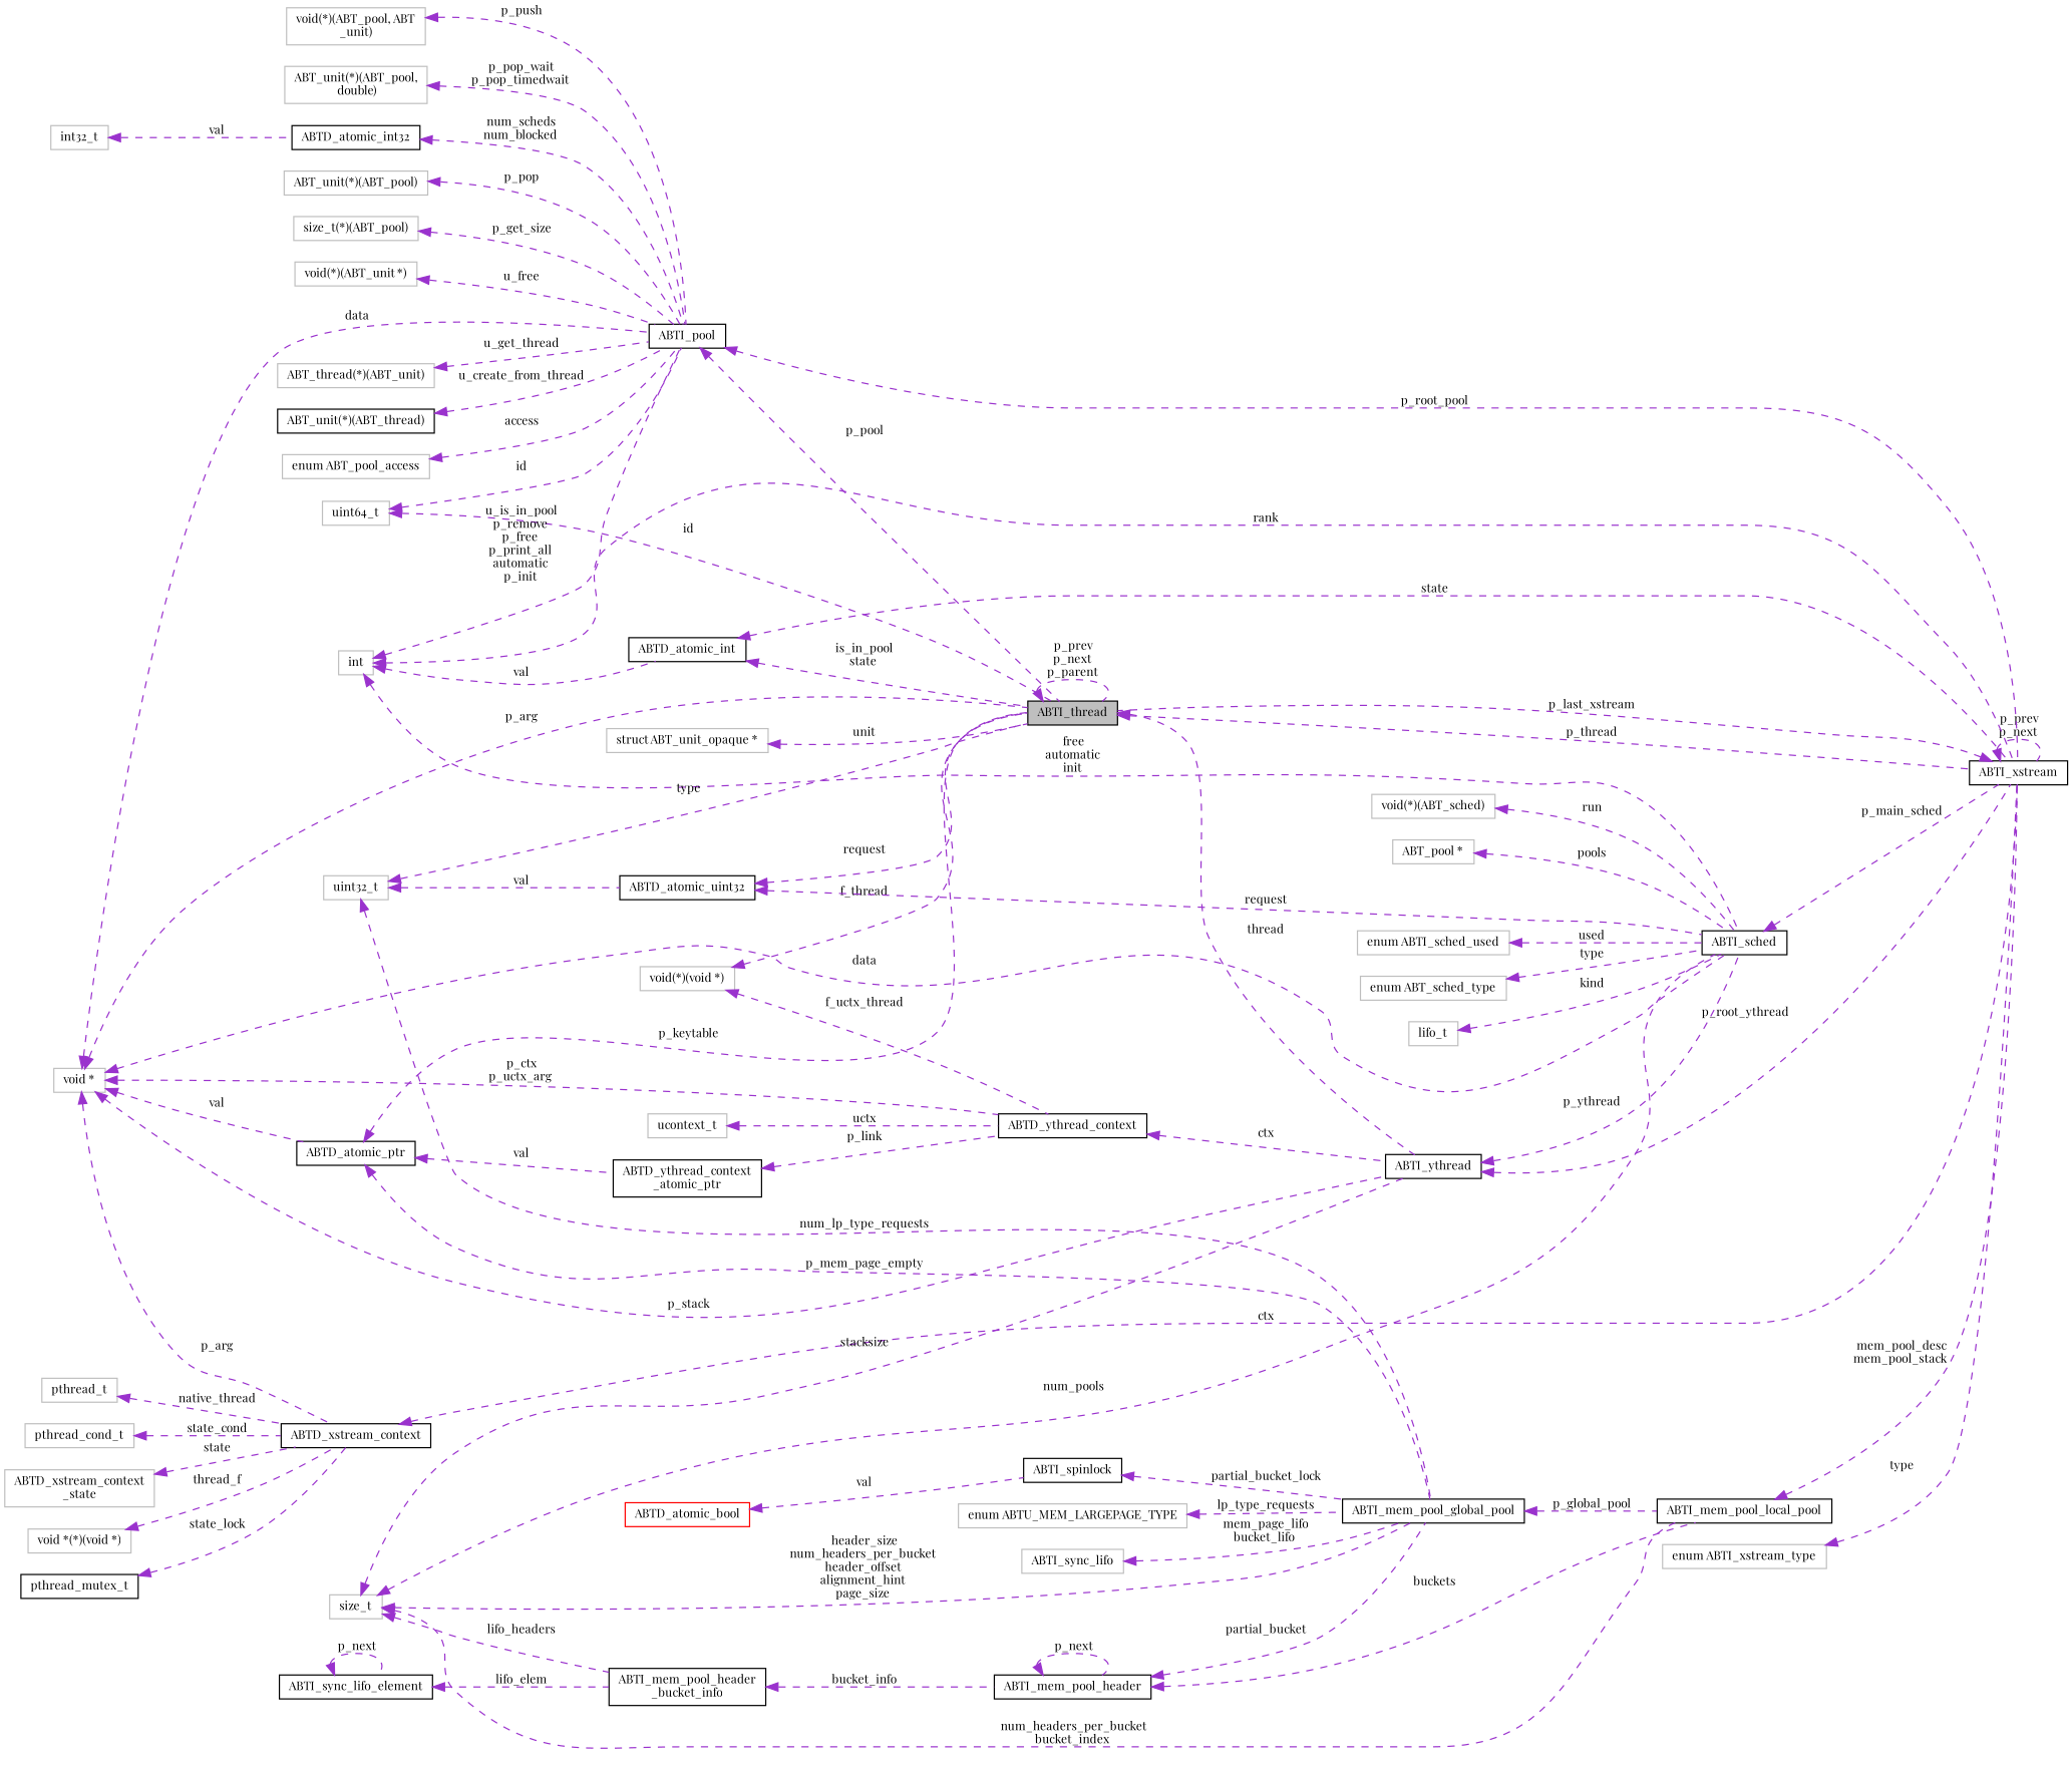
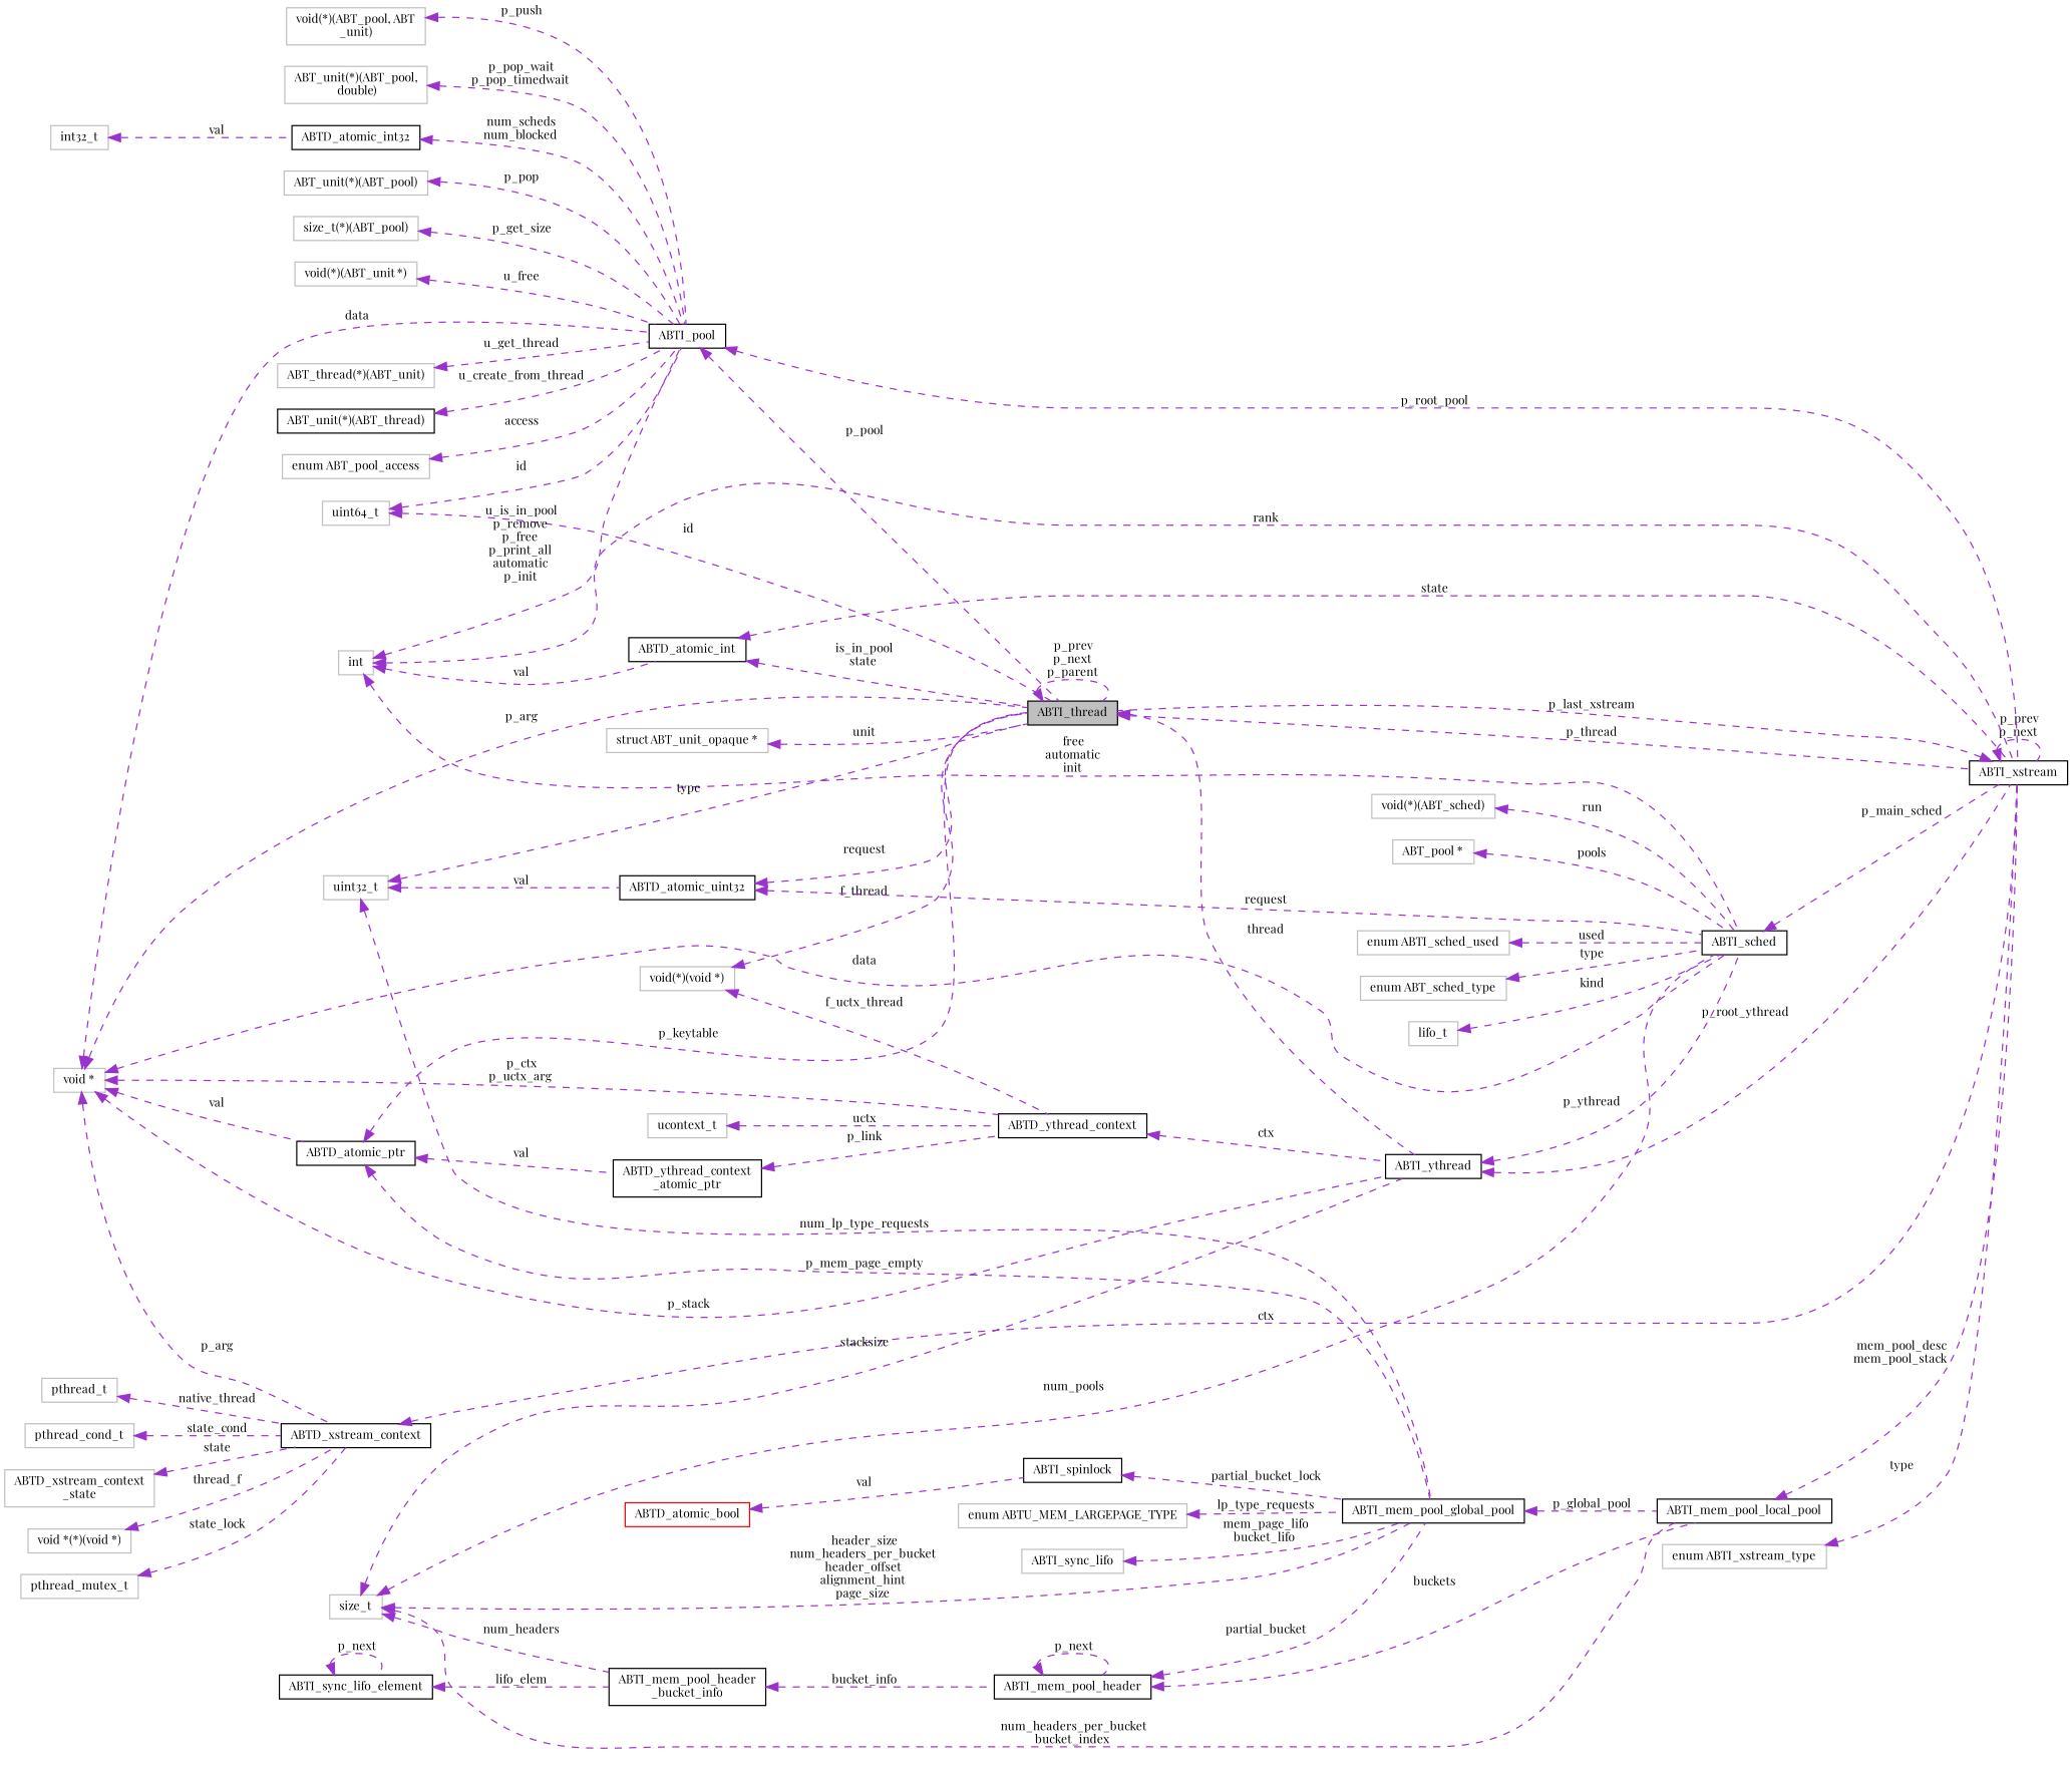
  digraph {
    fontname="Playfair Display"
    rankdir=LR
    node [color=grey75 fillcolor=white fontname="Playfair Display" fontsize=10 shape=record style=filled]
    edge [color=darkorchid3 dir=back fontname="Playfair Display" fontsize=10 labelfontname=Helvetica labelfontsize=10 style=dashed]
    n1 [color=black fillcolor=grey75 fontcolor=black height=0.2 label=ABTI_thread width=0.4]
    n2 [color=black height=0.2 label=ABTI_xstream width=0.4]
    n3 [color=black height=0.2 label=ABTI_ythread width=0.4]
    n4 [color=black height=0.2 label=ABTI_sched width=0.4]
    n5 [height=0.2 label="void(*)(void *)" width=0.4]
    n6 [color=black height=0.2 label=ABTD_ythread_context width=0.4]
    n7 [height=0.2 label=uint64_t width=0.4]
    n8 [color=black height=0.2 label=ABTI_pool width=0.4]
    n9 [height=0.2 label="size_t(*)(ABT_pool)" width=0.4]
    n10 [height=0.2 label="void(*)(ABT_unit *)" width=0.4]
    n11 [height=0.2 label="ABT_thread(*)(ABT_unit)" width=0.4]
    n12 [color=black height=0.2 label="ABT_unit(*)(ABT_thread)" width=0.4]
    n13 [height=0.2 label="enum ABT_pool_access" width=0.4]
    n14 [height=0.2 label="void(*)(ABT_pool, ABT\l_unit)" width=0.4]
    n15 [height=0.2 label="ABT_unit(*)(ABT_pool,\l double)" width=0.4]
    n16 [height=0.2 label=int width=0.4]
    n17 [color=black height=0.2 label=ABTD_atomic_int width=0.4]
    n18 [color=black height=0.2 label=ABTD_atomic_int32 width=0.4]
    n19 [height=0.2 label=int32_t width=0.4]
    n20 [height=0.2 label="ABT_unit(*)(ABT_pool)" width=0.4]
    n21 [height=0.2 label="void *" width=0.4]
    n22 [color=black height=0.2 label=ABTD_xstream_context width=0.4]
    n23 [color=black height=0.2 label=ABTD_atomic_ptr width=0.4]
    n24 [color=black height=0.2 label=ABTI_mem_pool_global_pool width=0.4]
    n25 [color=black height=0.2 label="ABTD_ythread_context\l_atomic_ptr" width=0.4]
    n26 [height=0.2 label="ABTD_xstream_context\l_state" width=0.4]
    n27 [height=0.2 label="void *(*)(void *)" width=0.4]
-   n28 [color=black height=0.2 label=pthread_mutex_t width=0.4]
+   n28 [height=0.2 label=pthread_mutex_t width=0.4]
    n29 [height=0.2 label=pthread_t width=0.4]
    n30 [height=0.2 label=pthread_cond_t width=0.4]
    n31 [height=0.2 label=size_t width=0.4]
    n32 [color=black height=0.2 label=ABTI_mem_pool_local_pool width=0.4]
    n33 [color=black height=0.2 label="ABTI_mem_pool_header\l_bucket_info" width=0.4]
    n34 [color=black height=0.2 label=ABTI_mem_pool_header width=0.4]
    n35 [height=0.2 label=ucontext_t width=0.4]
    n36 [height=0.2 label="void(*)(ABT_sched)" width=0.4]
    n37 [height=0.2 label="ABT_pool *" width=0.4]
    n38 [color=black height=0.2 label=ABTD_atomic_uint32 width=0.4]
    n39 [height=0.2 label=uint32_t width=0.4]
    n40 [height=0.2 label="enum ABTI_sched_used" width=0.4]
    n41 [height=0.2 label="enum ABT_sched_type" width=0.4]
    n42 [height=0.2 label=lifo_t width=0.4]
    n43 [height=0.2 label="enum ABTI_xstream_type" width=0.4]
    n44 [color=black height=0.2 label=ABTI_sync_lifo_element width=0.4]
    n45 [color=black height=0.2 label=ABTI_spinlock width=0.4]
    n46 [color=red height=0.2 label=ABTD_atomic_bool width=0.4]
    n47 [height=0.2 label=ABTI_sync_lifo width=0.4]
    n48 [height=0.2 label="enum ABTU_MEM_LARGEPAGE_TYPE" width=0.4]
    n49 [height=0.2 label="struct ABT_unit_opaque *" width=0.4]
    n1 -> n1 [label=" p_prev\np_next\np_parent"]
    n1 -> n2 [label=" p_thread"]
    n1 -> n3 [label=" thread"]
    n2 -> n1 [label=" p_last_xstream"]
    n2 -> n2 [label=" p_prev\np_next"]
    n3 -> n2 [label=" p_root_ythread"]
    n3 -> n4 [label=" p_ythread"]
    n4 -> n2 [label=" p_main_sched"]
    n5 -> n1 [label=" f_thread"]
    n5 -> n6 [label=" f_uctx_thread"]
    n6 -> n3 [label=" ctx"]
    n7 -> n1 [label=" id"]
    n7 -> n8 [label=" id"]
    n8 -> n1 [label=" p_pool"]
    n8 -> n2 [label=" p_root_pool"]
    n9 -> n8 [label=" p_get_size"]
    n10 -> n8 [label=" u_free"]
    n11 -> n8 [label=" u_get_thread"]
    n12 -> n8 [label=" u_create_from_thread"]
    n13 -> n8 [label=" access"]
    n14 -> n8 [label=" p_push"]
    n15 -> n8 [label=" p_pop_wait\np_pop_timedwait"]
    n16 -> n2 [label=" rank"]
    n16 -> n4 [label=" free\nautomatic\ninit"]
    n16 -> n8 [label=" u_is_in_pool\np_remove\np_free\np_print_all\nautomatic\np_init"]
    n16 -> n17 [label=" val"]
    n17 -> n1 [label=" is_in_pool\nstate"]
    n17 -> n2 [label=" state"]
    n18 -> n8 [label=" num_scheds\nnum_blocked"]
    n19 -> n18 [label=" val"]
    n20 -> n8 [label=" p_pop"]
    n21 -> n1 [label=" p_arg"]
    n21 -> n3 [label=" p_stack"]
    n21 -> n4 [label=" data"]
    n21 -> n6 [label=" p_ctx\np_uctx_arg"]
    n21 -> n8 [label=" data"]
    n21 -> n22 [label=" p_arg"]
    n21 -> n23 [label=" val"]
    n22 -> n2 [label=" ctx"]
    n23 -> n1 [label=" p_keytable"]
    n23 -> n24 [label=" p_mem_page_empty"]
    n23 -> n25 [label=" val"]
    n24 -> n32 [label=" p_global_pool"]
    n25 -> n6 [label=" p_link"]
    n26 -> n22 [label=" state"]
    n27 -> n22 [label=" thread_f"]
    n28 -> n22 [label=" state_lock"]
    n29 -> n22 [label=" native_thread"]
    n30 -> n22 [label=" state_cond"]
    n31 -> n3 [label=" stacksize"]
    n31 -> n4 [label=" num_pools"]
    n31 -> n24 [label=" header_size\nnum_headers_per_bucket\nheader_offset\nalignment_hint\npage_size"]
    n31 -> n32 [label=" num_headers_per_bucket\nbucket_index"]
-   n31 -> n33 [label=" lifo_headers"]
+   n31 -> n33 [label=" num_headers"]
    n32 -> n2 [label=" mem_pool_desc\nmem_pool_stack"]
    n33 -> n34 [label=" bucket_info"]
    n34 -> n24 [label=" partial_bucket"]
    n34 -> n32 [label=" buckets"]
    n34 -> n34 [label=" p_next"]
    n35 -> n6 [label=" uctx"]
    n36 -> n4 [label=" run"]
    n37 -> n4 [label=" pools"]
    n38 -> n1 [label=" request"]
    n38 -> n4 [label=" request"]
    n39 -> n1 [label=" type"]
    n39 -> n24 [label=" num_lp_type_requests"]
    n39 -> n38 [label=" val"]
    n40 -> n4 [label=" used"]
    n41 -> n4 [label=" type"]
    n42 -> n4 [label=" kind"]
    n43 -> n2 [label=" type"]
    n44 -> n33 [label=" lifo_elem"]
    n44 -> n44 [label=" p_next"]
    n45 -> n24 [label=" partial_bucket_lock"]
    n46 -> n45 [label=" val"]
    n47 -> n24 [label=" mem_page_lifo\nbucket_lifo"]
    n48 -> n24 [label=" lp_type_requests"]
    n49 -> n1 [label=" unit"]
  }
